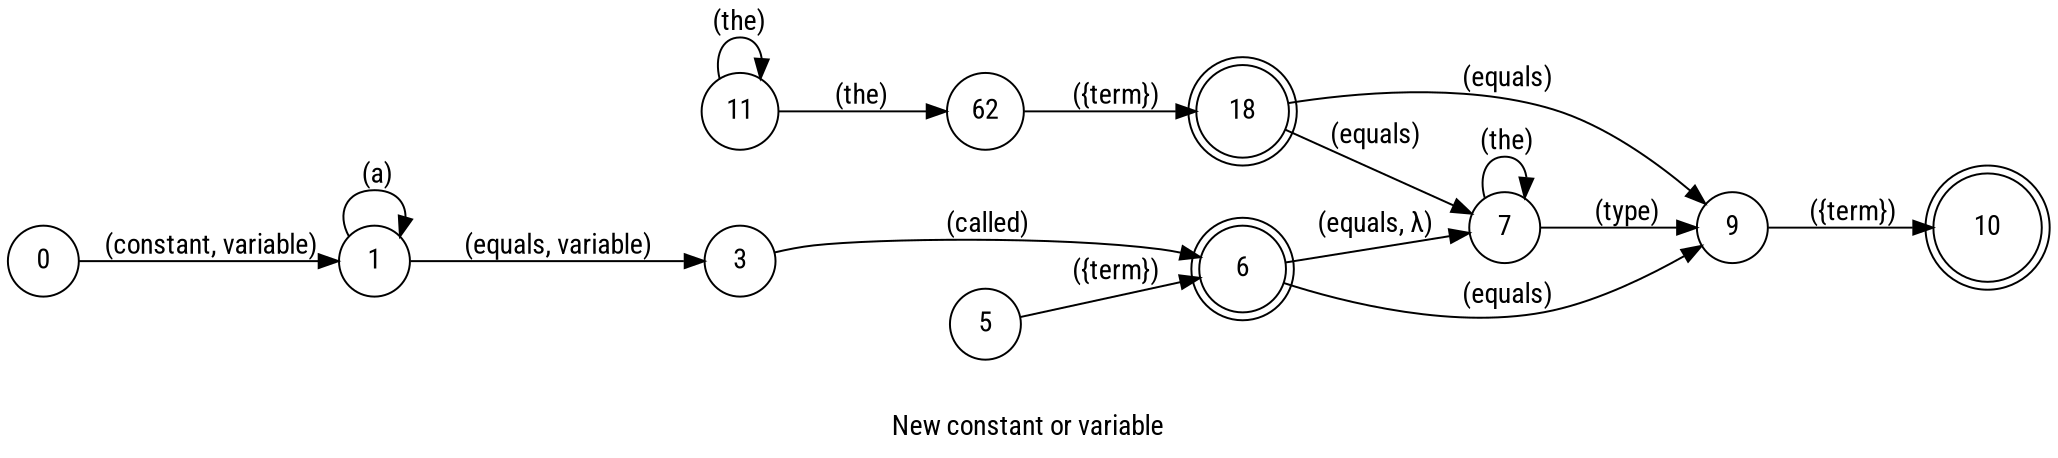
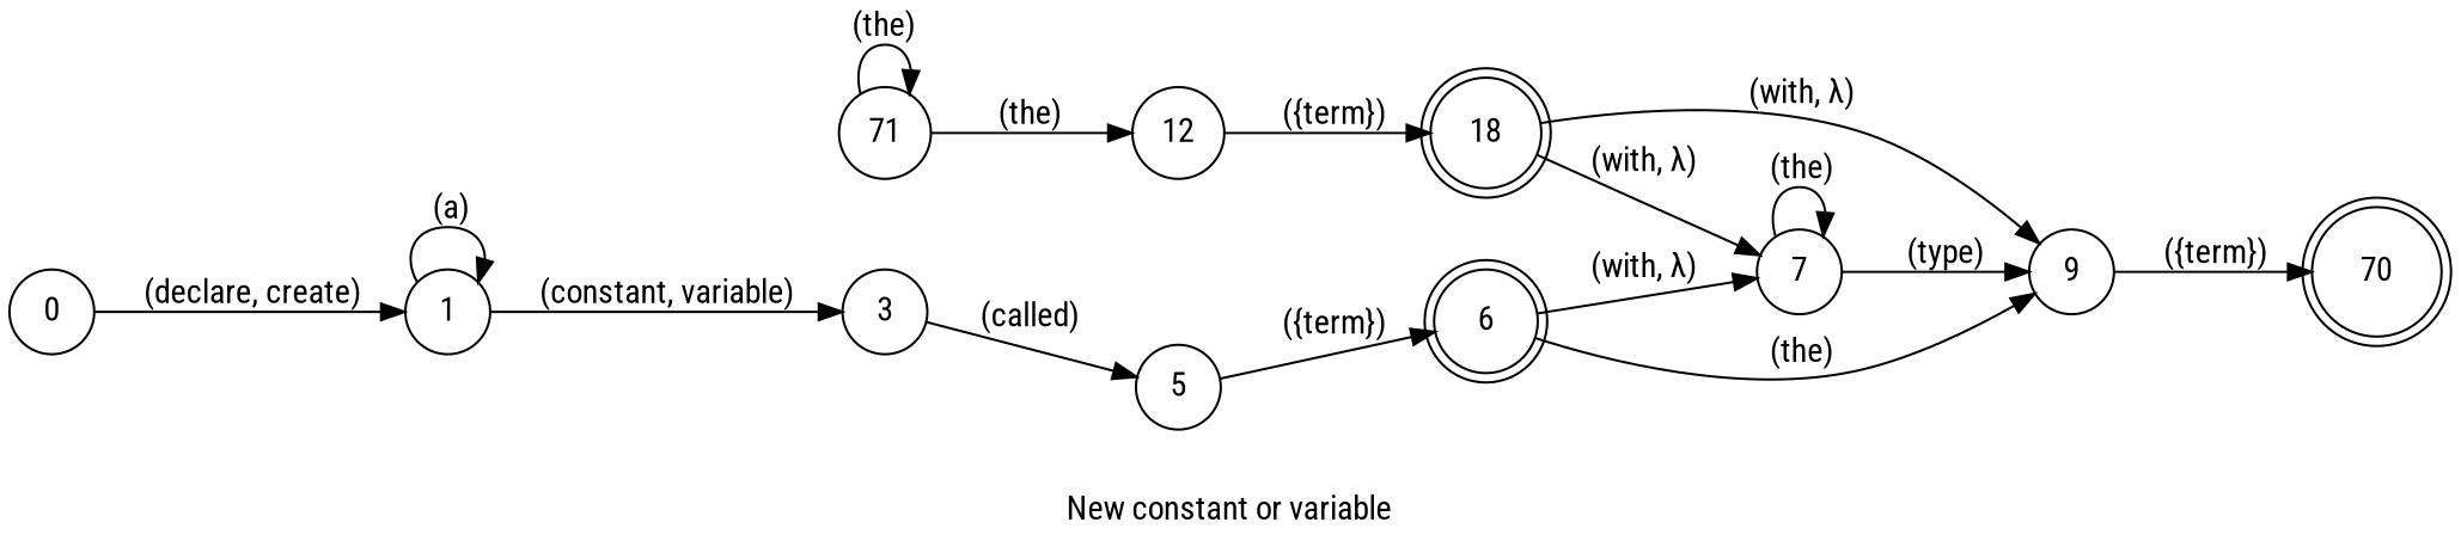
  digraph {
    desc="Declares a new constant or variable in the current line"
    fontname="Roboto Condensed"
    label="New constant or variable"
    lang="en-US"
    langName=English
    rankdir=LR
    title="New constant or variable"
    node [fontname="Roboto Condensed" shape=circle]
    edge [fontname="Roboto Condensed"]
    6 [shape=doublecircle]
    n2 [label=18 shape=doublecircle]
    9
    7
-   11
-   12 [label=62]
-   10 [shape=doublecircle]
+   11 [label=71]
+   12
+   10 [shape=doublecircle label=70]
    0
    1
    3
    5
    subgraph sub_1 {
      6
      n2
    }
    subgraph sub_2 {
      6
      n2
    }
-   6 -> 9 [label=" (equals)"]
-   6 -> 7 [label=" (equals, λ)"]
-   n2 -> 9 [label=" (equals)"]
-   n2 -> 7 [label=" (equals)"]
+   6 -> 9 [label=" (the)"]
+   6 -> 7 [label=" (with, λ)"]
+   n2 -> 9 [label=" (with, λ)"]
+   n2 -> 7 [label=" (with, λ)"]
    9 -> 10 [label=" ({term})" store=value]
    7 -> 9 [label=" (type)"]
    7 -> 7 [label=" (the)"]
    11 -> 11 [label="(the)"]
    11 -> 12 [label=" (the)"]
    12 -> n2 [label=" ({term})" store=type]
-   0 -> 1 [label=" (constant, variable)"]
+   0 -> 1 [label=" (declare, create)"]
    1 -> 1 [label=" (a)"]
-   1 -> 3 [label=" (equals, variable)" store=memType]
-   3 -> 6 [label=" (called)"]
+   1 -> 3 [label=" (constant, variable)" store=memType]
+   3 -> 5 [label=" (called)"]
    5 -> 6 [label=" ({term})" store=name]
  }
